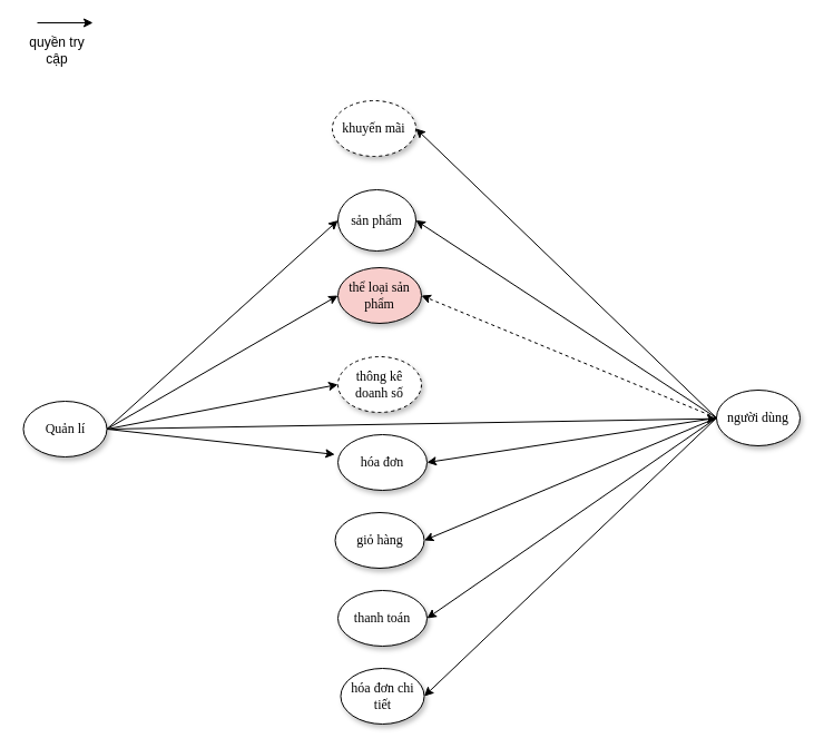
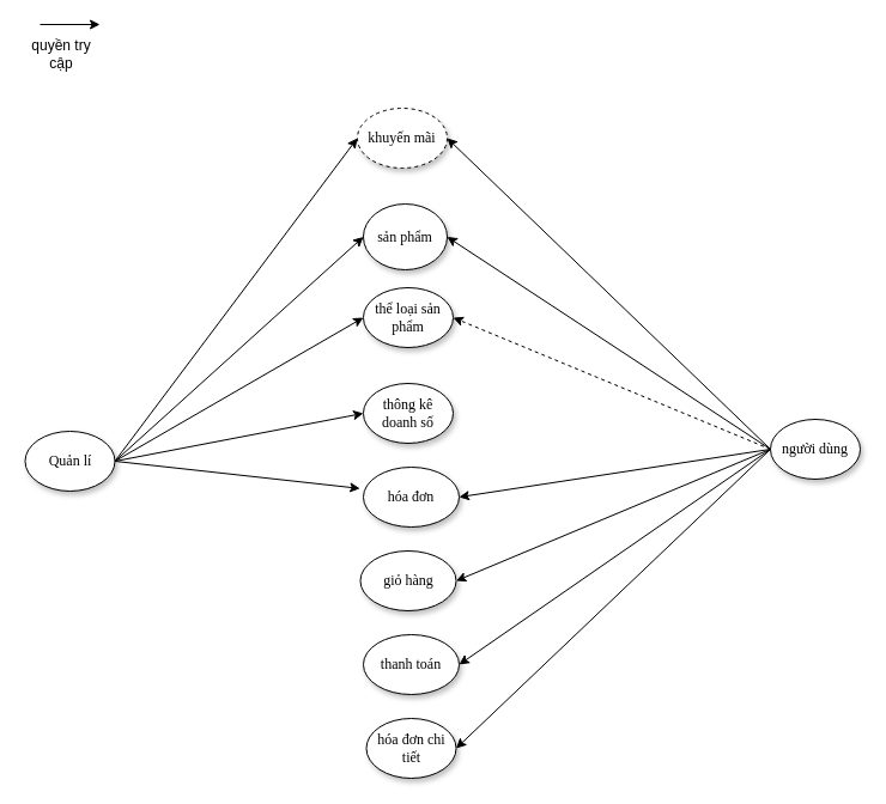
  <mxCell id="0" />
  <mxCell id="1" parent="0" />
- <mxCell id="2" value="thể loại sản phẩm" style="ellipse;whiteSpace=wrap;html=1;rounded=0;shadow=1;comic=0;labelBackgroundColor=none;strokeWidth=1;fontFamily=Verdana;fontSize=12;align=center;fillColor=#f8cecc;" vertex="1" parent="1"><mxGeometry x="303" y="240" width="75" height="50" as="geometry" /></mxCell>
- <mxCell id="3" value="thông kê doanh số" style="ellipse;whiteSpace=wrap;html=1;rounded=0;shadow=1;comic=0;labelBackgroundColor=none;strokeWidth=1;fontFamily=Verdana;fontSize=12;align=center;dashed=1;" vertex="1" parent="1"><mxGeometry x="303" y="320" width="75" height="50" as="geometry" /></mxCell>
+ <mxCell id="2" value="thể loại sản phẩm" style="ellipse;whiteSpace=wrap;html=1;rounded=0;shadow=1;comic=0;labelBackgroundColor=none;strokeWidth=1;fontFamily=Verdana;fontSize=12;align=center;" vertex="1" parent="1"><mxGeometry x="303" y="240" width="75" height="50" as="geometry" /></mxCell>
+ <mxCell id="3" value="thông kê doanh số" style="ellipse;whiteSpace=wrap;html=1;rounded=0;shadow=1;comic=0;labelBackgroundColor=none;strokeWidth=1;fontFamily=Verdana;fontSize=12;align=center;" vertex="1" parent="1"><mxGeometry x="303" y="320" width="75" height="50" as="geometry" /></mxCell>
  <mxCell id="4" value="người dùng" style="ellipse;whiteSpace=wrap;html=1;rounded=0;shadow=1;comic=0;labelBackgroundColor=none;strokeWidth=1;fontFamily=Verdana;fontSize=12;align=center;" vertex="1" parent="1"><mxGeometry x="643" y="350" width="75" height="50" as="geometry" /></mxCell>
  <mxCell id="5" value="khuyến mãi" style="ellipse;whiteSpace=wrap;html=1;rounded=0;shadow=1;comic=0;labelBackgroundColor=none;strokeWidth=1;fontFamily=Verdana;fontSize=12;align=center;dashed=1;" vertex="1" parent="1"><mxGeometry x="298" y="90" width="75" height="50" as="geometry" /></mxCell>
  <mxCell id="6" value="giỏ hàng" style="ellipse;whiteSpace=wrap;html=1;rounded=0;shadow=1;comic=0;labelBackgroundColor=none;strokeWidth=1;fontFamily=Verdana;fontSize=12;align=center;" vertex="1" parent="1"><mxGeometry x="300.5" y="460" width="80" height="50" as="geometry" /></mxCell>
  <mxCell id="7" value="hóa đơn chi tiết" style="ellipse;whiteSpace=wrap;html=1;rounded=0;shadow=1;comic=0;labelBackgroundColor=none;strokeWidth=1;fontFamily=Verdana;fontSize=12;align=center;" vertex="1" parent="1"><mxGeometry x="305.5" y="600" width="75" height="50" as="geometry" /></mxCell>
  <mxCell id="8" value="Quản lí" style="ellipse;whiteSpace=wrap;html=1;rounded=0;shadow=1;comic=0;labelBackgroundColor=none;strokeWidth=1;fontFamily=Verdana;fontSize=12;align=center;" vertex="1" parent="1"><mxGeometry x="20.5" y="360" width="75" height="50" as="geometry" /></mxCell>
  <mxCell id="9" value="" style="endArrow=classic;html=1;rounded=0;" edge="1" parent="1"><mxGeometry width="50" height="50" relative="1" as="geometry"><mxPoint x="33" y="20" as="sourcePoint" /><mxPoint x="83" y="20" as="targetPoint" /></mxGeometry></mxCell>
  <mxCell id="10" value="quyền try cập" style="text;html=1;strokeColor=none;fillColor=none;align=center;verticalAlign=middle;whiteSpace=wrap;rounded=0;" vertex="1" parent="1"><mxGeometry x="20.5" y="30" width="60" height="30" as="geometry" /></mxCell>
  <mxCell id="11" value="hóa đơn" style="ellipse;whiteSpace=wrap;html=1;rounded=0;shadow=1;comic=0;labelBackgroundColor=none;strokeWidth=1;fontFamily=Verdana;fontSize=12;align=center;" vertex="1" parent="1"><mxGeometry x="303" y="390" width="80" height="50" as="geometry" /></mxCell>
  <mxCell id="12" value="sản phẩm" style="ellipse;whiteSpace=wrap;html=1;rounded=0;shadow=1;comic=0;labelBackgroundColor=none;strokeWidth=1;fontFamily=Verdana;fontSize=12;align=center;" vertex="1" parent="1"><mxGeometry x="303" y="170" width="70" height="55" as="geometry" /></mxCell>
  <mxCell id="13" value="thanh toán" style="ellipse;whiteSpace=wrap;html=1;rounded=0;shadow=1;comic=0;labelBackgroundColor=none;strokeWidth=1;fontFamily=Verdana;fontSize=12;align=center;" vertex="1" parent="1"><mxGeometry x="303" y="530" width="80" height="50" as="geometry" /></mxCell>
  <mxCell id="14" value="" style="endArrow=classic;html=1;rounded=0;exitX=1;exitY=0.5;exitDx=0;exitDy=0;entryX=-0.035;entryY=0.356;entryDx=0;entryDy=0;entryPerimeter=0;" edge="1" parent="1" source="8" target="11"><mxGeometry width="50" height="50" relative="1" as="geometry"><mxPoint x="153" y="530" as="sourcePoint" /><mxPoint x="203" y="480" as="targetPoint" /></mxGeometry></mxCell>
  <mxCell id="15" value="" style="endArrow=classic;html=1;rounded=0;exitX=1;exitY=0.5;exitDx=0;exitDy=0;entryX=0;entryY=0.5;entryDx=0;entryDy=0;" edge="1" parent="1" source="8" target="12"><mxGeometry width="50" height="50" relative="1" as="geometry"><mxPoint x="103" y="520" as="sourcePoint" /><mxPoint x="153" y="470" as="targetPoint" /></mxGeometry></mxCell>
  <mxCell id="16" value="" style="endArrow=classic;html=1;rounded=0;exitX=1;exitY=0.5;exitDx=0;exitDy=0;entryX=0;entryY=0.5;entryDx=0;entryDy=0;" edge="1" parent="1" source="8" target="2"><mxGeometry width="50" height="50" relative="1" as="geometry"><mxPoint x="93" y="520" as="sourcePoint" /><mxPoint x="143" y="470" as="targetPoint" /></mxGeometry></mxCell>
  <mxCell id="17" value="" style="endArrow=classic;html=1;rounded=0;exitX=1;exitY=0.5;exitDx=0;exitDy=0;entryX=0;entryY=0.5;entryDx=0;entryDy=0;" edge="1" parent="1" source="8" target="3"><mxGeometry width="50" height="50" relative="1" as="geometry"><mxPoint x="23" y="560" as="sourcePoint" /><mxPoint x="73" y="510" as="targetPoint" /></mxGeometry></mxCell>
- <mxCell id="18" value="" style="endArrow=classic;html=1;rounded=0;exitX=1;exitY=0.5;exitDx=0;exitDy=0;" edge="1" parent="1" source="8" target="4"><mxGeometry width="50" height="50" relative="1" as="geometry"><mxPoint x="133" y="370" as="sourcePoint" /><mxPoint x="123" y="280" as="targetPoint" /></mxGeometry></mxCell>
+ <mxCell id="18" value="" style="endArrow=classic;html=1;rounded=0;entryX=0;entryY=0.5;entryDx=0;entryDy=0;exitX=1;exitY=0.5;exitDx=0;exitDy=0;" edge="1" parent="1" source="8" target="5"><mxGeometry width="50" height="50" relative="1" as="geometry"><mxPoint x="133" y="370" as="sourcePoint" /><mxPoint x="123" y="280" as="targetPoint" /></mxGeometry></mxCell>
  <mxCell id="19" value="" style="endArrow=classic;html=1;rounded=0;exitX=0;exitY=0.5;exitDx=0;exitDy=0;entryX=1;entryY=0.5;entryDx=0;entryDy=0;" edge="1" parent="1" source="4" target="6"><mxGeometry width="50" height="50" relative="1" as="geometry"><mxPoint x="103" y="530" as="sourcePoint" /><mxPoint x="173" y="490" as="targetPoint" /></mxGeometry></mxCell>
  <mxCell id="20" value="" style="endArrow=classic;html=1;rounded=0;exitX=0;exitY=0.5;exitDx=0;exitDy=0;entryX=1;entryY=0.5;entryDx=0;entryDy=0;" edge="1" parent="1" target="11"><mxGeometry width="50" height="50" relative="1" as="geometry"><mxPoint x="643" y="375" as="sourcePoint" /><mxPoint x="380.5" y="485" as="targetPoint" /></mxGeometry></mxCell>
  <mxCell id="21" value="" style="endArrow=classic;html=1;rounded=0;exitX=0;exitY=0.5;exitDx=0;exitDy=0;entryX=1;entryY=0.5;entryDx=0;entryDy=0;" edge="1" parent="1" source="4" target="13"><mxGeometry width="50" height="50" relative="1" as="geometry"><mxPoint x="653" y="385" as="sourcePoint" /><mxPoint x="390.5" y="495" as="targetPoint" /></mxGeometry></mxCell>
  <mxCell id="22" value="" style="endArrow=classic;html=1;rounded=0;exitX=0;exitY=0.5;exitDx=0;exitDy=0;entryX=1;entryY=0.5;entryDx=0;entryDy=0;" edge="1" parent="1" source="4" target="7"><mxGeometry width="50" height="50" relative="1" as="geometry"><mxPoint x="663" y="395" as="sourcePoint" /><mxPoint x="400.5" y="505" as="targetPoint" /></mxGeometry></mxCell>
  <mxCell id="23" value="" style="endArrow=classic;html=1;rounded=0;entryX=1;entryY=0.5;entryDx=0;entryDy=0;exitX=0;exitY=0.5;exitDx=0;exitDy=0;dashed=1;" edge="1" parent="1" source="4" target="2"><mxGeometry width="50" height="50" relative="1" as="geometry"><mxPoint x="643" y="380" as="sourcePoint" /><mxPoint x="593" y="290" as="targetPoint" /></mxGeometry></mxCell>
  <mxCell id="24" value="" style="endArrow=classic;html=1;rounded=0;entryX=1;entryY=0.5;entryDx=0;entryDy=0;exitX=0;exitY=0.5;exitDx=0;exitDy=0;" edge="1" parent="1" target="12"><mxGeometry width="50" height="50" relative="1" as="geometry"><mxPoint x="643" y="375" as="sourcePoint" /><mxPoint x="378" y="265" as="targetPoint" /></mxGeometry></mxCell>
  <mxCell id="25" value="" style="endArrow=classic;html=1;rounded=0;entryX=1;entryY=0.5;entryDx=0;entryDy=0;exitX=0;exitY=0.5;exitDx=0;exitDy=0;" edge="1" parent="1" source="4" target="5"><mxGeometry width="50" height="50" relative="1" as="geometry"><mxPoint x="643" y="380" as="sourcePoint" /><mxPoint x="388" y="275" as="targetPoint" /></mxGeometry></mxCell>
